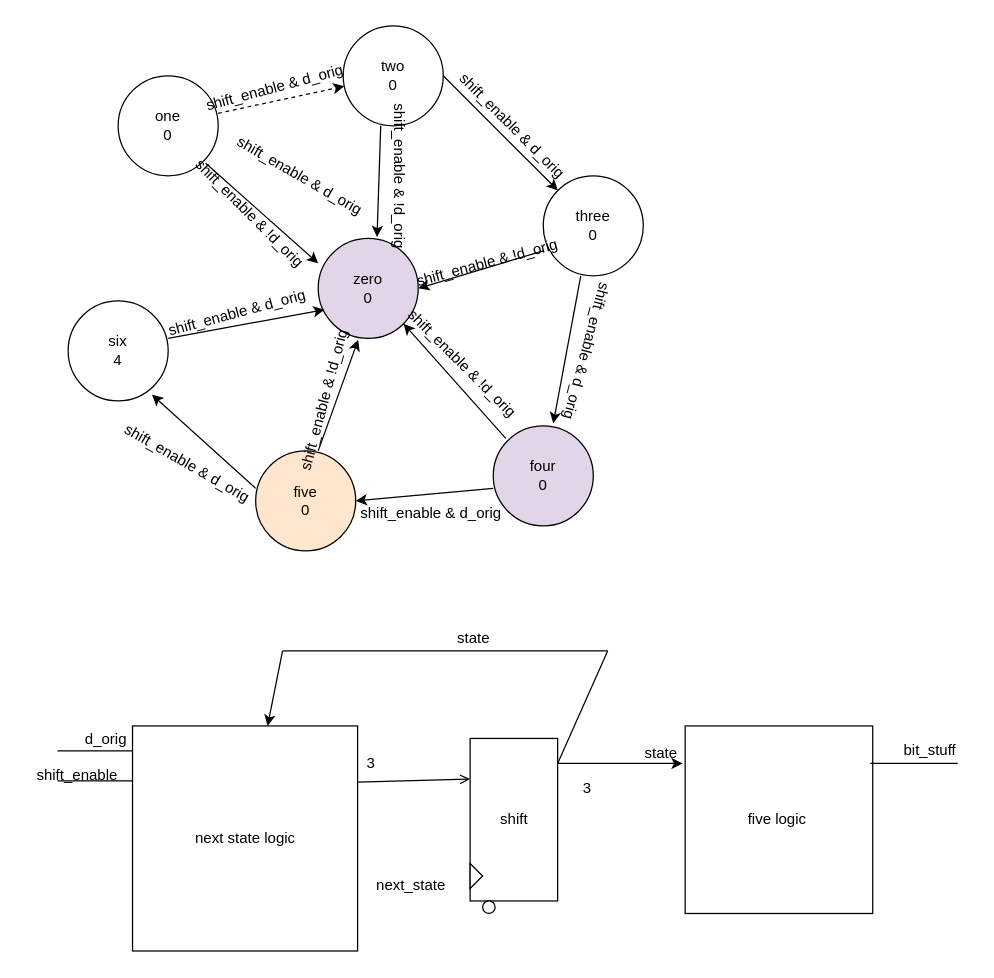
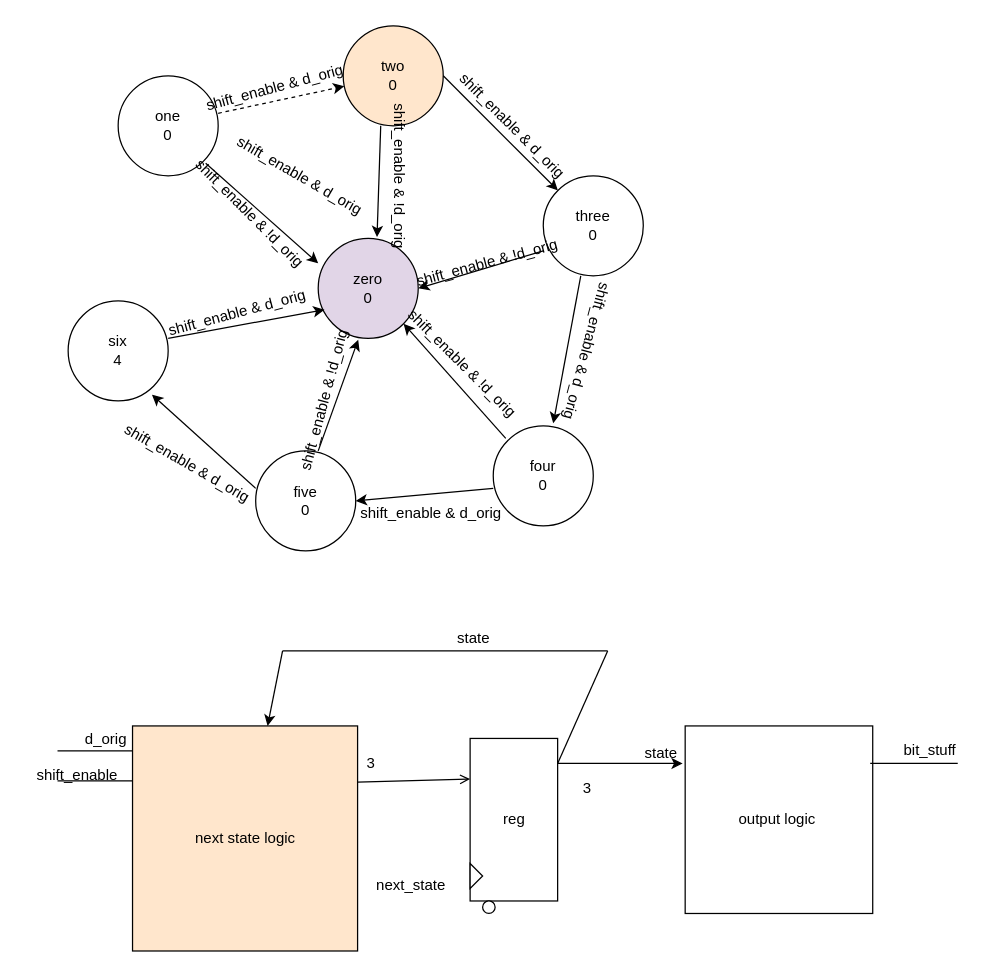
  <mxCell id="0" />
  <mxCell id="1" parent="0" />
  <mxCell id="2" value="zero&lt;br&gt;0" style="ellipse;whiteSpace=wrap;html=1;aspect=fixed;fillColor=#e1d5e7;" vertex="1" parent="1"><mxGeometry x="254" y="190" width="80" height="80" as="geometry" /></mxCell>
  <mxCell id="3" value="one&lt;br&gt;0" style="ellipse;whiteSpace=wrap;html=1;aspect=fixed;" vertex="1" parent="1"><mxGeometry x="94" y="60" width="80" height="80" as="geometry" /></mxCell>
- <mxCell id="4" value="two&lt;br&gt;0" style="ellipse;whiteSpace=wrap;html=1;aspect=fixed;" vertex="1" parent="1"><mxGeometry x="274" y="20" width="80" height="80" as="geometry" /></mxCell>
+ <mxCell id="4" value="two&lt;br&gt;0" style="ellipse;whiteSpace=wrap;html=1;aspect=fixed;fillColor=#ffe6cc;" vertex="1" parent="1"><mxGeometry x="274" y="20" width="80" height="80" as="geometry" /></mxCell>
  <mxCell id="5" value="three&lt;br&gt;0" style="ellipse;whiteSpace=wrap;html=1;aspect=fixed;" vertex="1" parent="1"><mxGeometry x="434" y="140" width="80" height="80" as="geometry" /></mxCell>
- <mxCell id="6" value="five&lt;br&gt;0" style="ellipse;whiteSpace=wrap;html=1;aspect=fixed;fillColor=#ffe6cc;" vertex="1" parent="1"><mxGeometry x="204" y="360" width="80" height="80" as="geometry" /></mxCell>
- <mxCell id="7" value="four&lt;br&gt;0" style="ellipse;whiteSpace=wrap;html=1;aspect=fixed;fillColor=#e1d5e7;" vertex="1" parent="1"><mxGeometry x="394" y="340" width="80" height="80" as="geometry" /></mxCell>
+ <mxCell id="6" value="five&lt;br&gt;0" style="ellipse;whiteSpace=wrap;html=1;aspect=fixed;" vertex="1" parent="1"><mxGeometry x="204" y="360" width="80" height="80" as="geometry" /></mxCell>
+ <mxCell id="7" value="four&lt;br&gt;0" style="ellipse;whiteSpace=wrap;html=1;aspect=fixed;" vertex="1" parent="1"><mxGeometry x="394" y="340" width="80" height="80" as="geometry" /></mxCell>
  <mxCell id="8" value="six&lt;br&gt;4" style="ellipse;whiteSpace=wrap;html=1;aspect=fixed;" vertex="1" parent="1"><mxGeometry x="54" y="240" width="80" height="80" as="geometry" /></mxCell>
  <mxCell id="9" value="" style="endArrow=classic;html=1;exitX=1;exitY=0.375;exitDx=0;exitDy=0;exitPerimeter=0;dashed=1;" edge="1" parent="1" source="3" target="4"><mxGeometry width="50" height="50" relative="1" as="geometry"><mxPoint x="164" y="80" as="sourcePoint" /><mxPoint x="214" y="30" as="targetPoint" /></mxGeometry></mxCell>
  <mxCell id="10" value="" style="endArrow=classic;html=1;entryX=0;entryY=0;entryDx=0;entryDy=0;" edge="1" parent="1" target="5"><mxGeometry width="50" height="50" relative="1" as="geometry"><mxPoint x="354" y="60" as="sourcePoint" /><mxPoint x="404" y="10" as="targetPoint" /></mxGeometry></mxCell>
  <mxCell id="11" value="" style="endArrow=classic;html=1;entryX=0.6;entryY=-0.025;entryDx=0;entryDy=0;entryPerimeter=0;" edge="1" parent="1" target="7"><mxGeometry width="50" height="50" relative="1" as="geometry"><mxPoint x="464" y="220" as="sourcePoint" /><mxPoint x="514" y="170" as="targetPoint" /></mxGeometry></mxCell>
  <mxCell id="12" value="" style="endArrow=classic;html=1;entryX=1;entryY=0.5;entryDx=0;entryDy=0;" edge="1" parent="1" target="6"><mxGeometry width="50" height="50" relative="1" as="geometry"><mxPoint x="394" y="390" as="sourcePoint" /><mxPoint x="444" y="340" as="targetPoint" /></mxGeometry></mxCell>
  <mxCell id="13" value="" style="endArrow=classic;html=1;entryX=0.838;entryY=0.938;entryDx=0;entryDy=0;entryPerimeter=0;" edge="1" parent="1" target="8"><mxGeometry width="50" height="50" relative="1" as="geometry"><mxPoint x="204" y="390" as="sourcePoint" /><mxPoint x="254" y="340" as="targetPoint" /></mxGeometry></mxCell>
  <mxCell id="14" value="" style="endArrow=classic;html=1;entryX=0.063;entryY=0.713;entryDx=0;entryDy=0;entryPerimeter=0;" edge="1" parent="1" target="2"><mxGeometry width="50" height="50" relative="1" as="geometry"><mxPoint x="134" y="270" as="sourcePoint" /><mxPoint x="184" y="220" as="targetPoint" /></mxGeometry></mxCell>
  <mxCell id="15" value="" style="endArrow=classic;html=1;entryX=0;entryY=0.25;entryDx=0;entryDy=0;entryPerimeter=0;" edge="1" parent="1" target="2"><mxGeometry width="50" height="50" relative="1" as="geometry"><mxPoint x="164" y="130" as="sourcePoint" /><mxPoint x="214" y="80" as="targetPoint" /></mxGeometry></mxCell>
  <mxCell id="16" value="" style="endArrow=classic;html=1;entryX=0.588;entryY=-0.012;entryDx=0;entryDy=0;entryPerimeter=0;" edge="1" parent="1" target="2"><mxGeometry width="50" height="50" relative="1" as="geometry"><mxPoint x="304" y="100" as="sourcePoint" /><mxPoint x="354" y="50" as="targetPoint" /></mxGeometry></mxCell>
  <mxCell id="17" value="" style="endArrow=classic;html=1;entryX=1;entryY=0.5;entryDx=0;entryDy=0;" edge="1" parent="1" target="2"><mxGeometry width="50" height="50" relative="1" as="geometry"><mxPoint x="434" y="200" as="sourcePoint" /><mxPoint x="484" y="150" as="targetPoint" /></mxGeometry></mxCell>
  <mxCell id="18" value="" style="endArrow=classic;html=1;entryX=1;entryY=1;entryDx=0;entryDy=0;" edge="1" parent="1" target="2"><mxGeometry width="50" height="50" relative="1" as="geometry"><mxPoint x="404" y="350" as="sourcePoint" /><mxPoint x="454" y="300" as="targetPoint" /></mxGeometry></mxCell>
  <mxCell id="19" value="" style="endArrow=classic;html=1;entryX=0.4;entryY=1.013;entryDx=0;entryDy=0;entryPerimeter=0;" edge="1" parent="1" target="2"><mxGeometry width="50" height="50" relative="1" as="geometry"><mxPoint x="254" y="360" as="sourcePoint" /><mxPoint x="304" y="310" as="targetPoint" /></mxGeometry></mxCell>
  <mxCell id="20" value="shift_enable &amp;amp; d_orig" style="text;html=1;align=center;verticalAlign=middle;resizable=0;points=[];autosize=1;rotation=-15;" vertex="1" parent="1"><mxGeometry x="124" y="240" width="130" height="20" as="geometry" /></mxCell>
  <mxCell id="21" value="shift_enable &amp;amp; d_orig" style="text;html=1;align=center;verticalAlign=middle;resizable=0;points=[];autosize=1;rotation=30;" vertex="1" parent="1"><mxGeometry x="84" y="360" width="130" height="20" as="geometry" /></mxCell>
  <mxCell id="22" value="shift_enable &amp;amp; d_orig" style="text;html=1;align=center;verticalAlign=middle;resizable=0;points=[];autosize=1;" vertex="1" parent="1"><mxGeometry x="279" y="400" width="130" height="20" as="geometry" /></mxCell>
  <mxCell id="23" value="shift_enable &amp;amp; d_orig" style="text;html=1;align=center;verticalAlign=middle;resizable=0;points=[];autosize=1;rotation=45;" vertex="1" parent="1"><mxGeometry x="344" y="90" width="130" height="20" as="geometry" /></mxCell>
  <mxCell id="24" value="shift_enable &amp;amp; d_orig" style="text;html=1;align=center;verticalAlign=middle;resizable=0;points=[];autosize=1;rotation=105;" vertex="1" parent="1"><mxGeometry x="404" y="270" width="130" height="20" as="geometry" /></mxCell>
  <mxCell id="25" value="shift_enable &amp;amp; d_orig" style="text;html=1;align=center;verticalAlign=middle;resizable=0;points=[];autosize=1;rotation=-15;" vertex="1" parent="1"><mxGeometry x="154" y="60" width="130" height="20" as="geometry" /></mxCell>
  <mxCell id="26" value="shift_enable &amp;amp; !d_orig" style="text;html=1;align=center;verticalAlign=middle;resizable=0;points=[];autosize=1;rotation=-75;" vertex="1" parent="1"><mxGeometry x="194" y="310" width="130" height="20" as="geometry" /></mxCell>
  <mxCell id="27" value="shift_enable &amp;amp; !d_orig" style="text;html=1;align=center;verticalAlign=middle;resizable=0;points=[];autosize=1;rotation=45;" vertex="1" parent="1"><mxGeometry x="304" y="280" width="130" height="20" as="geometry" /></mxCell>
  <mxCell id="28" value="shift_enable &amp;amp; !d_orig" style="text;html=1;align=center;verticalAlign=middle;resizable=0;points=[];autosize=1;rotation=-15;" vertex="1" parent="1"><mxGeometry x="324" y="200" width="130" height="20" as="geometry" /></mxCell>
  <mxCell id="29" value="shift_enable &amp;amp; !d_orig" style="text;html=1;align=center;verticalAlign=middle;resizable=0;points=[];autosize=1;rotation=90;" vertex="1" parent="1"><mxGeometry x="254" y="130" width="130" height="20" as="geometry" /></mxCell>
  <mxCell id="30" value="shift_enable &amp;amp; !d_orig" style="text;html=1;align=center;verticalAlign=middle;resizable=0;points=[];autosize=1;rotation=45;" vertex="1" parent="1"><mxGeometry x="134" y="160" width="130" height="20" as="geometry" /></mxCell>
  <mxCell id="31" value="shift_enable &amp;amp; d_orig" style="text;html=1;align=center;verticalAlign=middle;resizable=0;points=[];autosize=1;rotation=30;" vertex="1" parent="1"><mxGeometry x="174" y="130" width="130" height="20" as="geometry" /></mxCell>
- <mxCell id="32" value="next state logic" style="whiteSpace=wrap;html=1;aspect=fixed;" vertex="1" parent="1"><mxGeometry x="105.5" y="580" width="180" height="180" as="geometry" /></mxCell>
- <mxCell id="33" value="shift" style="rounded=0;whiteSpace=wrap;html=1;" vertex="1" parent="1"><mxGeometry x="375.5" y="590" width="70" height="130" as="geometry" /></mxCell>
+ <mxCell id="32" value="next state logic" style="whiteSpace=wrap;html=1;aspect=fixed;fillColor=#ffe6cc;" vertex="1" parent="1"><mxGeometry x="105.5" y="580" width="180" height="180" as="geometry" /></mxCell>
+ <mxCell id="33" value="reg" style="rounded=0;whiteSpace=wrap;html=1;" vertex="1" parent="1"><mxGeometry x="375.5" y="590" width="70" height="130" as="geometry" /></mxCell>
  <mxCell id="34" value="" style="endArrow=open;html=1;entryX=0;entryY=0.25;entryDx=0;entryDy=0;exitX=1;exitY=0.25;exitDx=0;exitDy=0;" edge="1" parent="1" target="33" source="32"><mxGeometry width="50" height="50" relative="1" as="geometry"><mxPoint x="255.5" y="620" as="sourcePoint" /><mxPoint x="305.5" y="570" as="targetPoint" /></mxGeometry></mxCell>
  <mxCell id="35" value="3" style="text;html=1;align=center;verticalAlign=middle;resizable=0;points=[];autosize=1;" vertex="1" parent="1"><mxGeometry x="285.5" y="600" width="20" height="20" as="geometry" /></mxCell>
  <mxCell id="36" value="next_state" style="text;html=1;align=center;verticalAlign=middle;resizable=0;points=[];autosize=1;" vertex="1" parent="1"><mxGeometry x="292.5" y="698" width="70" height="20" as="geometry" /></mxCell>
  <mxCell id="37" value="" style="endArrow=none;html=1;" edge="1" parent="1"><mxGeometry width="50" height="50" relative="1" as="geometry"><mxPoint x="445.5" y="610" as="sourcePoint" /><mxPoint x="485.5" y="520" as="targetPoint" /></mxGeometry></mxCell>
  <mxCell id="38" value="" style="endArrow=none;html=1;" edge="1" parent="1"><mxGeometry width="50" height="50" relative="1" as="geometry"><mxPoint x="225.5" y="520" as="sourcePoint" /><mxPoint x="485.5" y="520" as="targetPoint" /></mxGeometry></mxCell>
  <mxCell id="39" value="" style="endArrow=classic;html=1;" edge="1" parent="1" target="32"><mxGeometry width="50" height="50" relative="1" as="geometry"><mxPoint x="225.5" y="520" as="sourcePoint" /><mxPoint x="275.5" y="470" as="targetPoint" /></mxGeometry></mxCell>
  <mxCell id="40" value="state" style="text;html=1;align=center;verticalAlign=middle;resizable=0;points=[];autosize=1;" vertex="1" parent="1"><mxGeometry x="357.5" y="500" width="40" height="20" as="geometry" /></mxCell>
  <mxCell id="41" value="" style="endArrow=classic;html=1;" edge="1" parent="1"><mxGeometry width="50" height="50" relative="1" as="geometry"><mxPoint x="445.5" y="610" as="sourcePoint" /><mxPoint x="545.5" y="610" as="targetPoint" /></mxGeometry></mxCell>
  <mxCell id="42" value="" style="triangle;whiteSpace=wrap;html=1;" vertex="1" parent="1"><mxGeometry x="375.5" y="690" width="10" height="20" as="geometry" /></mxCell>
  <mxCell id="43" value="" style="ellipse;whiteSpace=wrap;html=1;aspect=fixed;" vertex="1" parent="1"><mxGeometry x="385.5" y="720" width="10" height="10" as="geometry" /></mxCell>
  <mxCell id="44" value="3" style="text;html=1;align=center;verticalAlign=middle;resizable=0;points=[];autosize=1;" vertex="1" parent="1"><mxGeometry x="459" y="620" width="20" height="20" as="geometry" /></mxCell>
  <mxCell id="45" value="state" style="text;html=1;align=center;verticalAlign=middle;resizable=0;points=[];autosize=1;" vertex="1" parent="1"><mxGeometry x="507.5" y="592" width="40" height="20" as="geometry" /></mxCell>
- <mxCell id="46" value="five logic&amp;nbsp;" style="whiteSpace=wrap;html=1;aspect=fixed;" vertex="1" parent="1"><mxGeometry x="547.5" y="580" width="150" height="150" as="geometry" /></mxCell>
+ <mxCell id="46" value="output logic&amp;nbsp;" style="whiteSpace=wrap;html=1;aspect=fixed;" vertex="1" parent="1"><mxGeometry x="547.5" y="580" width="150" height="150" as="geometry" /></mxCell>
  <mxCell id="47" value="" style="endArrow=none;html=1;" edge="1" parent="1"><mxGeometry width="50" height="50" relative="1" as="geometry"><mxPoint x="695.5" y="610" as="sourcePoint" /><mxPoint x="765.5" y="610" as="targetPoint" /></mxGeometry></mxCell>
  <mxCell id="48" value="bit_stuff" style="text;html=1;align=center;verticalAlign=middle;resizable=0;points=[];autosize=1;" vertex="1" parent="1"><mxGeometry x="712.5" y="590" width="60" height="20" as="geometry" /></mxCell>
  <mxCell id="49" value="" style="endArrow=none;html=1;" edge="1" parent="1"><mxGeometry width="50" height="50" relative="1" as="geometry"><mxPoint x="45.5" y="600" as="sourcePoint" /><mxPoint x="105.5" y="600" as="targetPoint" /></mxGeometry></mxCell>
  <mxCell id="50" value="d_orig" style="text;html=1;align=center;verticalAlign=middle;resizable=0;points=[];autosize=1;" vertex="1" parent="1"><mxGeometry x="58.5" y="581" width="50" height="20" as="geometry" /></mxCell>
  <mxCell id="51" value="" style="endArrow=none;html=1;" edge="1" parent="1"><mxGeometry width="50" height="50" relative="1" as="geometry"><mxPoint x="45.5" y="624" as="sourcePoint" /><mxPoint x="105.5" y="624" as="targetPoint" /></mxGeometry></mxCell>
  <mxCell id="52" value="shift_enable" style="text;html=1;align=center;verticalAlign=middle;resizable=0;points=[];autosize=1;" vertex="1" parent="1"><mxGeometry x="20.5" y="610" width="80" height="20" as="geometry" /></mxCell>
